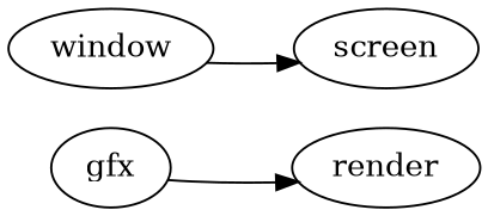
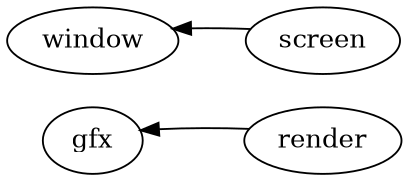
  digraph {
    rankdir=LR
    gfx
    render
    window
    screen
-   gfx -> render
-   window -> screen
+   render -> gfx
+   screen -> window
  }
